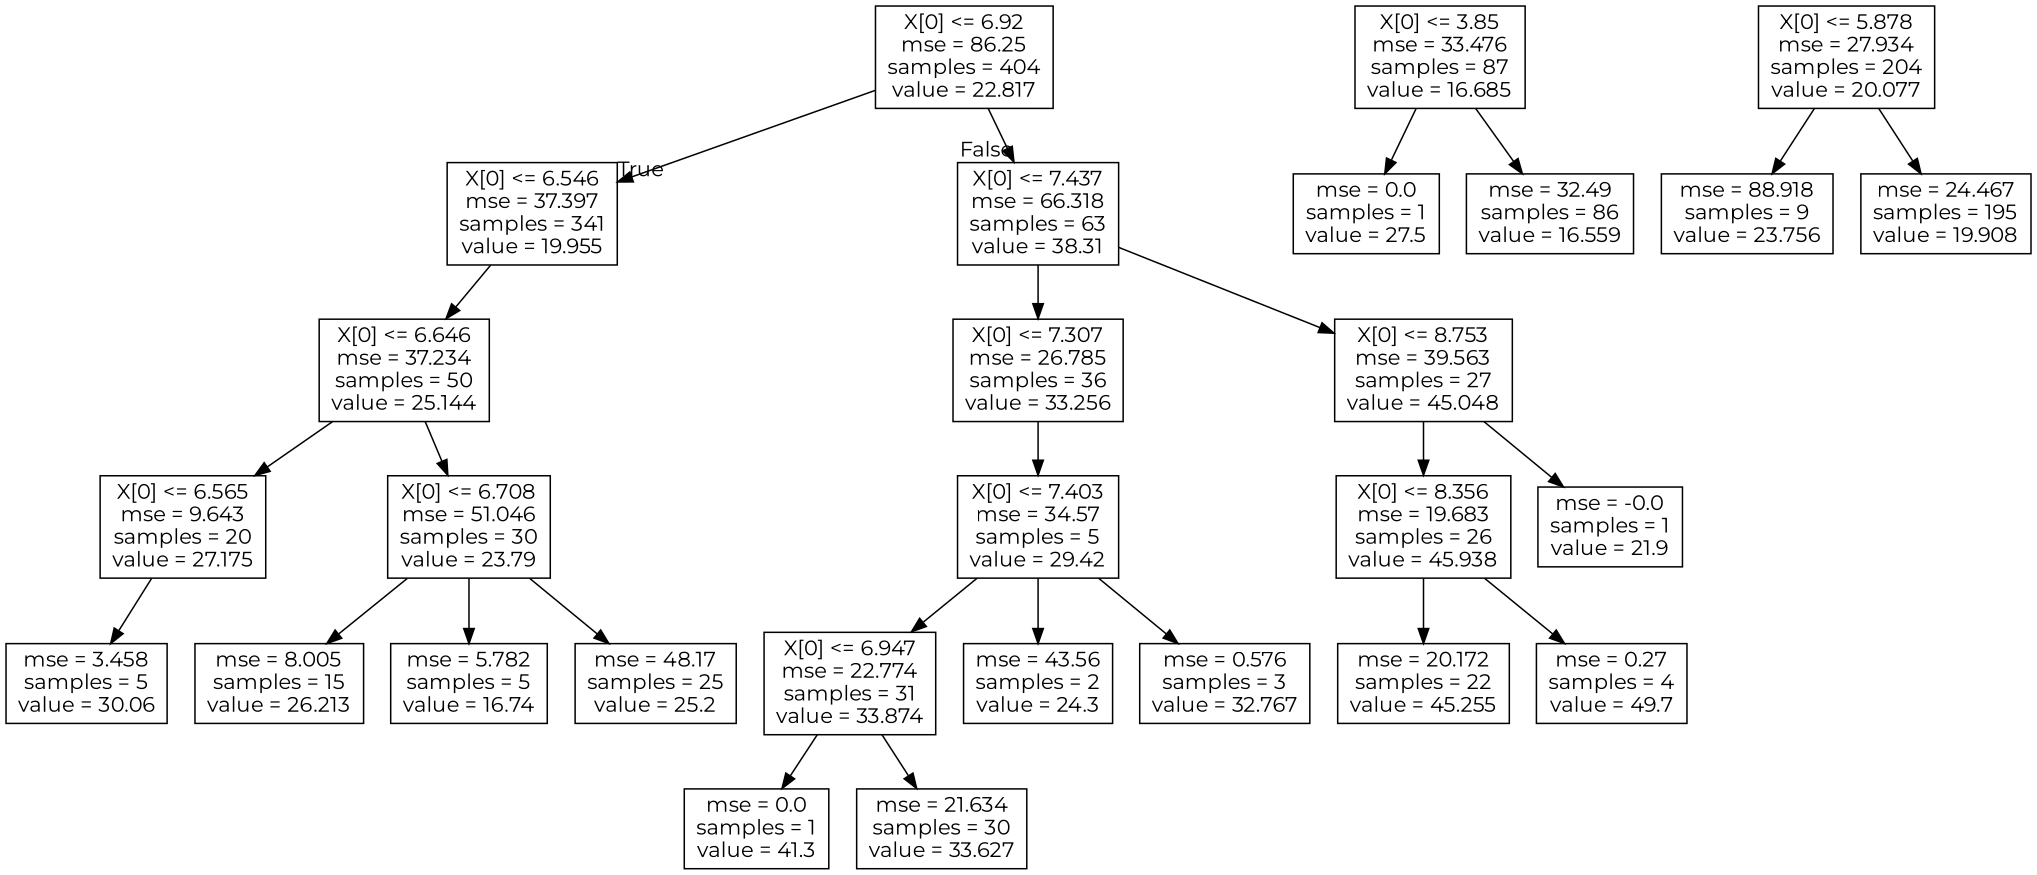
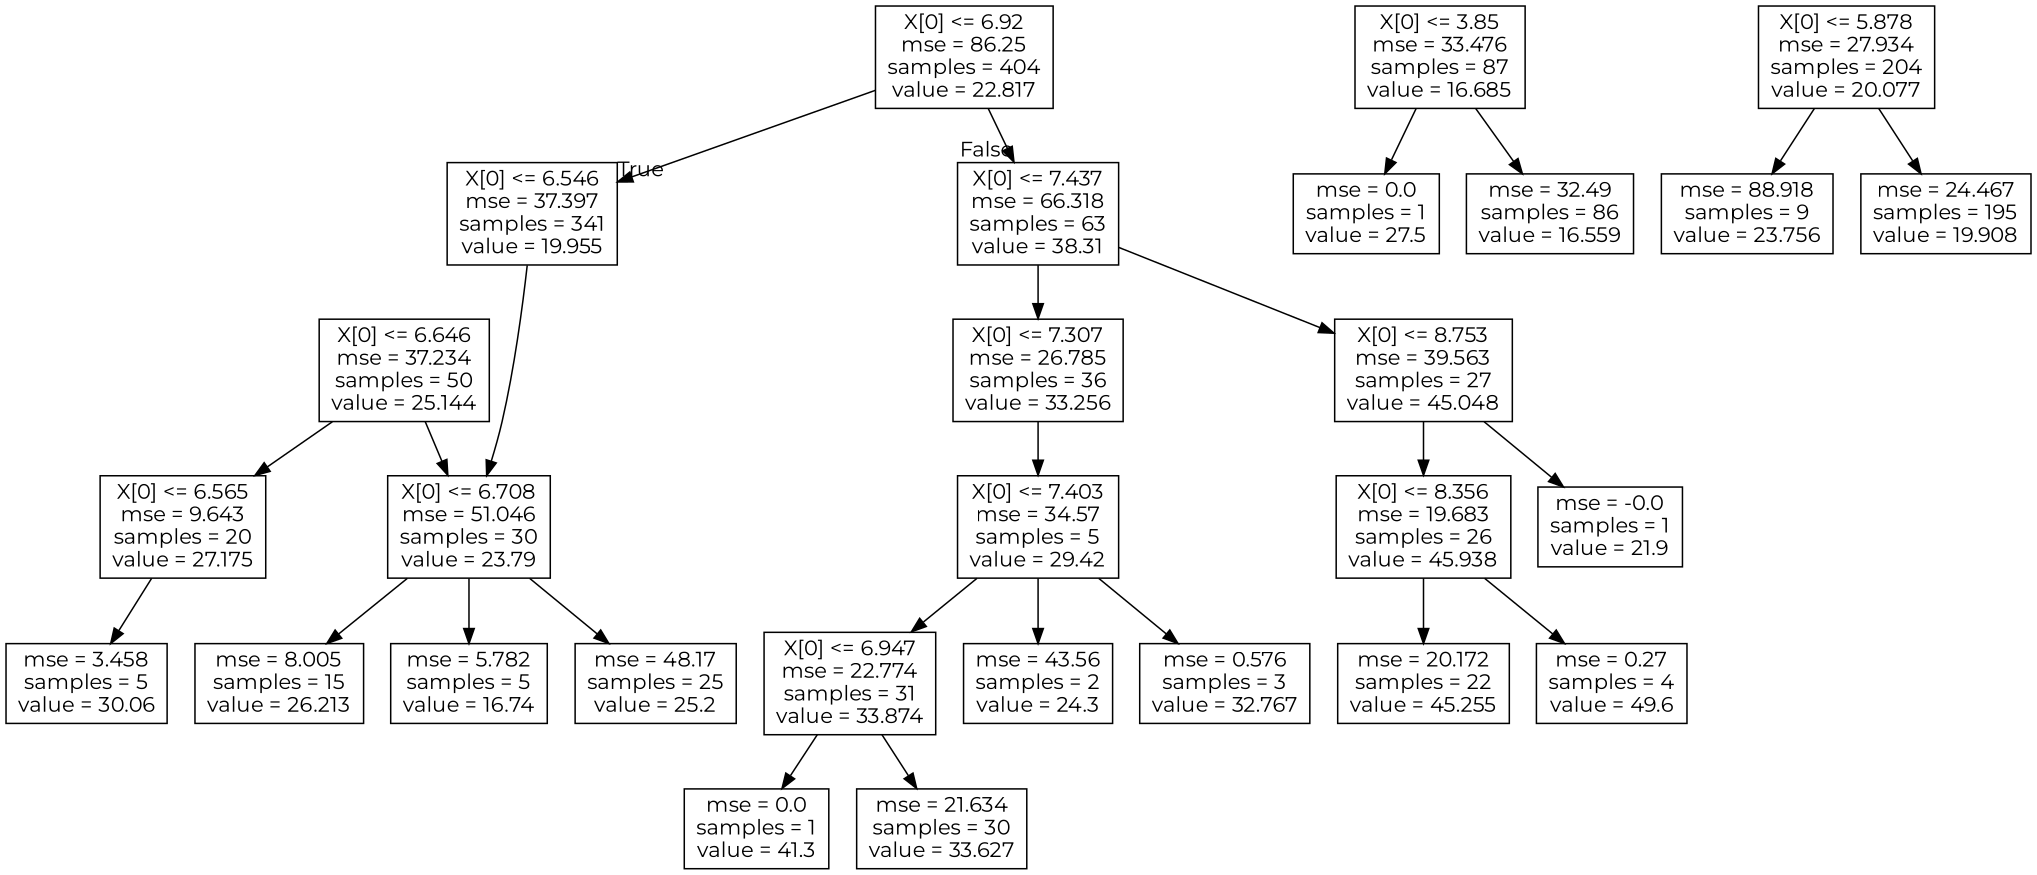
  digraph {
    fontname=Montserrat
    node [fontname=Montserrat shape=box]
    edge [fontname=Montserrat]
    n1 [label="X[0] <= 6.92\nmse = 86.25\nsamples = 404\nvalue = 22.817"]
    n2 [label="X[0] <= 6.546\nmse = 37.397\nsamples = 341\nvalue = 19.955"]
    n3 [label="X[0] <= 7.437\nmse = 66.318\nsamples = 63\nvalue = 38.31"]
    n4 [label="X[0] <= 6.646\nmse = 37.234\nsamples = 50\nvalue = 25.144"]
    n5 [label="X[0] <= 7.307\nmse = 26.785\nsamples = 36\nvalue = 33.256"]
    n6 [label="X[0] <= 8.753\nmse = 39.563\nsamples = 27\nvalue = 45.048"]
    n7 [label="X[0] <= 6.565\nmse = 9.643\nsamples = 20\nvalue = 27.175"]
    n8 [label="X[0] <= 6.708\nmse = 51.046\nsamples = 30\nvalue = 23.79"]
    n9 [label="X[0] <= 3.85\nmse = 33.476\nsamples = 87\nvalue = 16.685"]
    n10 [label="mse = 0.0\nsamples = 1\nvalue = 27.5"]
    n11 [label="mse = 32.49\nsamples = 86\nvalue = 16.559"]
    n12 [label="X[0] <= 5.878\nmse = 27.934\nsamples = 204\nvalue = 20.077"]
    n13 [label="mse = 88.918\nsamples = 9\nvalue = 23.756"]
    n14 [label="mse = 24.467\nsamples = 195\nvalue = 19.908"]
    n15 [label="mse = 3.458\nsamples = 5\nvalue = 30.06"]
    n16 [label="mse = 8.005\nsamples = 15\nvalue = 26.213"]
    n17 [label="mse = 5.782\nsamples = 5\nvalue = 16.74"]
    n18 [label="mse = 48.17\nsamples = 25\nvalue = 25.2"]
    n19 [label="X[0] <= 7.403\nmse = 34.57\nsamples = 5\nvalue = 29.42"]
    n20 [label="X[0] <= 8.356\nmse = 19.683\nsamples = 26\nvalue = 45.938"]
    n21 [label="mse = -0.0\nsamples = 1\nvalue = 21.9"]
    n22 [label="X[0] <= 6.947\nmse = 22.774\nsamples = 31\nvalue = 33.874"]
    n23 [label="mse = 0.0\nsamples = 1\nvalue = 41.3"]
    n24 [label="mse = 21.634\nsamples = 30\nvalue = 33.627"]
    n25 [label="mse = 43.56\nsamples = 2\nvalue = 24.3"]
    n26 [label="mse = 0.576\nsamples = 3\nvalue = 32.767"]
    n27 [label="mse = 20.172\nsamples = 22\nvalue = 45.255"]
-   n28 [label="mse = 0.27\nsamples = 4\nvalue = 49.7"]
+   n28 [label="mse = 0.27\nsamples = 4\nvalue = 49.6"]
    n1 -> n2 [headlabel=True labelangle=45 labeldistance=2.5]
    n1 -> n3 [headlabel=False labelangle=-45 labeldistance=2.5]
-   n2 -> n4
+   n2 -> n8
    n3 -> n5
    n3 -> n6
    n4 -> n7
    n4 -> n8
    n5 -> n19
    n6 -> n20
    n6 -> n21
    n7 -> n15
    n8 -> n16
    n8 -> n17
    n8 -> n18
    n9 -> n10
    n9 -> n11
    n12 -> n13
    n12 -> n14
    n19 -> n22
    n19 -> n25
    n19 -> n26
    n20 -> n27
    n20 -> n28
    n22 -> n23
    n22 -> n24
  }
